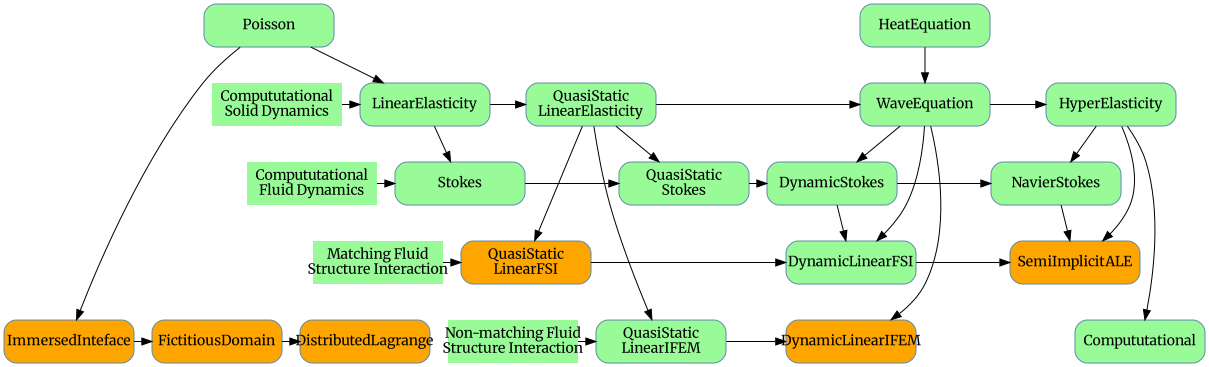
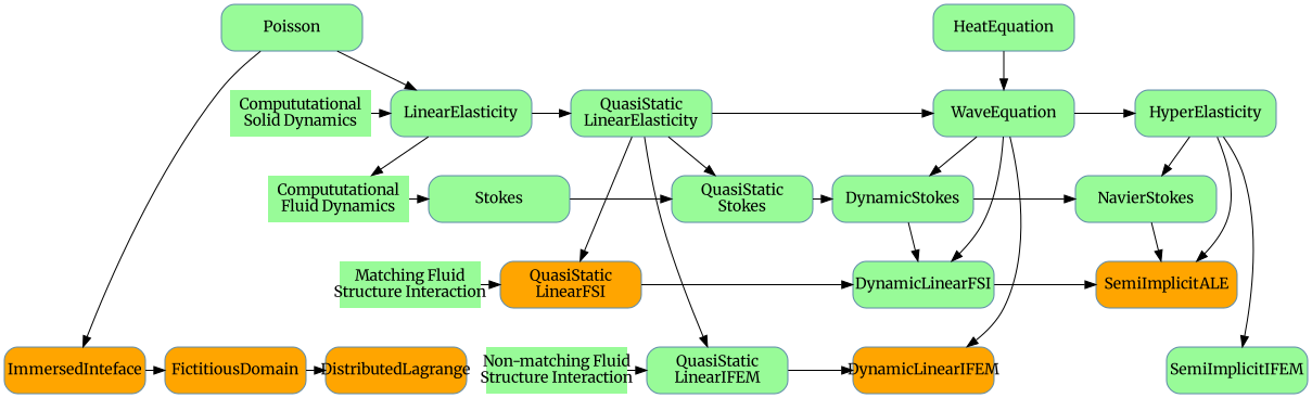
  digraph {
    fontname=Merriweather
    node [color="#5D8AA8" fillcolor=palegreen fixedsize=true fontname=Merriweather shape=box style="filled,rounded"]
    edge [fontname=Merriweather]
    Poisson [height=.6 width=1.8]
    HeatEquation [height=.6 width=1.8]
    n3 [height=.6 label="Compututational\nSolid Dynamics" shape=none style=filled width=1.8]
    LinearElasticity [height=.6 width=1.8]
    n5 [height=.6 label="QuasiStatic\nLinearElasticity" width=1.8]
    WaveEquation [height=.6 width=1.8]
    HyperElasticity [height=.6 width=1.8]
    n8 [height=.6 label="Compututational\nFluid Dynamics" shape=none style=filled width=1.8]
    Stokes [height=.6 width=1.8]
    n10 [height=.6 label="QuasiStatic\nStokes" width=1.8]
    DynamicStokes [height=.6 width=1.8]
    NavierStokes [height=.6 width=1.8]
    n13 [height=.6 label="Matching Fluid\nStructure Interaction" shape=none style=filled width=1.8]
    n14 [fillcolor=orange height=.6 label="QuasiStatic\nLinearFSI" width=1.8]
    DynamicLinearFSI [height=.6 width=1.8]
    SemiImplicitALE [fillcolor=orange height=.6 width=1.8]
    n17 [height=.6 label="Non-matching Fluid\nStructure Interaction" shape=none style=filled width=1.8]
    n18 [height=.6 label="QuasiStatic\nLinearIFEM" width=1.8]
    DynamicLinearIFEM [fillcolor=orange height=.6 width=1.8]
-   SemiImplicitIFEM [height=.6 width=1.8 label=Compututational]
+   SemiImplicitIFEM [height=.6 width=1.8]
    ImmersedInteface [fillcolor=orange height=.6 width=1.8]
    FictitiousDomain [fillcolor=orange height=.6 width=1.8]
    DistributedLagrange [fillcolor=orange height=.6 width=1.8]
    subgraph sub_1 {
      rank=min
      Poisson
      HeatEquation
    }
    subgraph sub_2 {
      rank=same
      n3
      LinearElasticity
      n5
      WaveEquation
      HyperElasticity
    }
    subgraph sub_3 {
      rank=same
      n8
      Stokes
      n10
      DynamicStokes
      NavierStokes
    }
    subgraph sub_4 {
      rank=same
      n13
      n14
      DynamicLinearFSI
      SemiImplicitALE
    }
    subgraph sub_5 {
      rank=max
      n17
      n18
      DynamicLinearIFEM
      SemiImplicitIFEM
      ImmersedInteface
      FictitiousDomain
      DistributedLagrange
    }
    subgraph sub_6 {
      n3
      n8
      n13
    }
    subgraph cluster_7 {
      label="Static linear PDEs"
    }
    subgraph cluster_8 {
      label="Quasi-static linear PDEs"
    }
    subgraph cluster_9 {
      label="Dynamic linear PDEs"
    }
    subgraph cluster_10 {
      label="Dynamic non-linear PDEs"
    }
    Poisson -> LinearElasticity
    Poisson -> ImmersedInteface
    HeatEquation -> WaveEquation
    n3 -> LinearElasticity
    LinearElasticity -> n5
-   LinearElasticity -> Stokes
+   LinearElasticity -> n8
    n5 -> WaveEquation
    n5 -> n10
    n5 -> n14
    n5 -> n18
    WaveEquation -> HyperElasticity
    WaveEquation -> DynamicStokes
    WaveEquation -> DynamicLinearFSI
    WaveEquation -> DynamicLinearIFEM
    HyperElasticity -> NavierStokes
    HyperElasticity -> SemiImplicitALE
    HyperElasticity -> SemiImplicitIFEM
    n8 -> Stokes
    Stokes -> n10
    n10 -> DynamicStokes
    DynamicStokes -> NavierStokes
    DynamicStokes -> DynamicLinearFSI
    NavierStokes -> SemiImplicitALE
    n13 -> n14
    n14 -> DynamicLinearFSI
    n14 -> n18 [style=invis]
    DynamicLinearFSI -> SemiImplicitALE
    DynamicLinearFSI -> DynamicLinearIFEM [style=invis]
    SemiImplicitALE -> SemiImplicitIFEM [style=invis]
    n17 -> n18
    n18 -> DynamicLinearIFEM
    ImmersedInteface -> FictitiousDomain
    FictitiousDomain -> DistributedLagrange
  }
